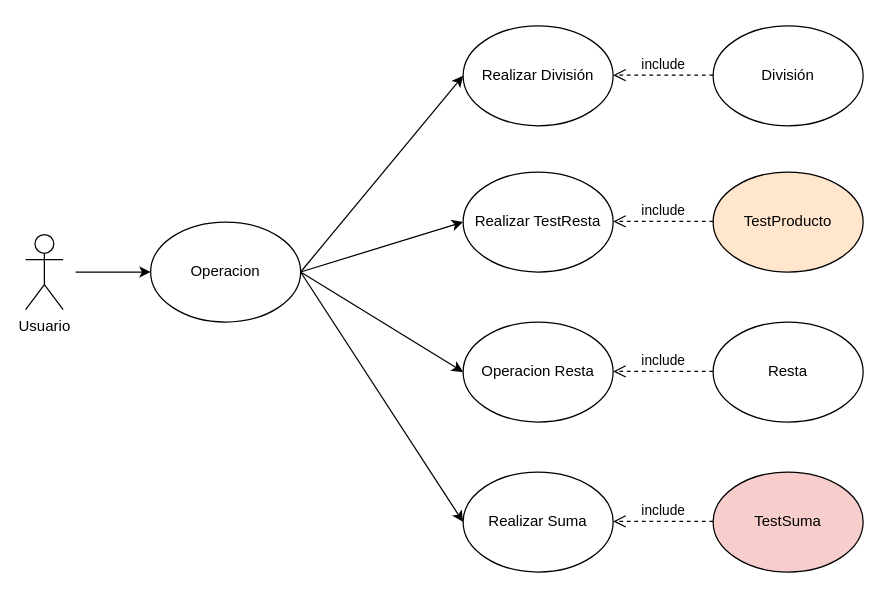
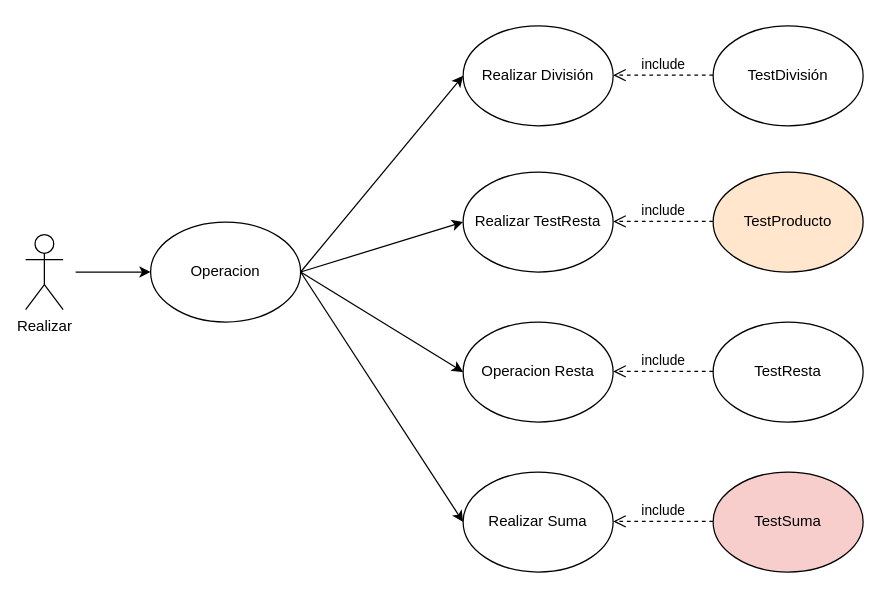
  <mxCell id="0" />
  <mxCell id="1" parent="0" />
- <mxCell id="2" value="Usuario" style="shape=umlActor;verticalLabelPosition=bottom;verticalAlign=top;html=1;outlineConnect=0;" vertex="1" parent="1"><mxGeometry x="20" y="187" width="30" height="60" as="geometry" /></mxCell>
+ <mxCell id="2" value="Realizar" style="shape=umlActor;verticalLabelPosition=bottom;verticalAlign=top;html=1;outlineConnect=0;" vertex="1" parent="1"><mxGeometry x="20" y="187" width="30" height="60" as="geometry" /></mxCell>
  <mxCell id="3" value="Realizar División" style="ellipse;whiteSpace=wrap;html=1;" vertex="1" parent="1"><mxGeometry x="370" y="20" width="120" height="80" as="geometry" /></mxCell>
  <mxCell id="4" value="Realizar TestResta" style="ellipse;whiteSpace=wrap;html=1;" vertex="1" parent="1"><mxGeometry x="370" y="137" width="120" height="80" as="geometry" /></mxCell>
  <mxCell id="5" value="Operacion Resta" style="ellipse;whiteSpace=wrap;html=1;" vertex="1" parent="1"><mxGeometry x="370" y="257" width="120" height="80" as="geometry" /></mxCell>
  <mxCell id="6" value="Realizar Suma" style="ellipse;whiteSpace=wrap;html=1;" vertex="1" parent="1"><mxGeometry x="370" y="377" width="120" height="80" as="geometry" /></mxCell>
- <mxCell id="7" value="División" style="ellipse;whiteSpace=wrap;html=1;" vertex="1" parent="1"><mxGeometry x="570" y="20" width="120" height="80" as="geometry" /></mxCell>
+ <mxCell id="7" value="TestDivisión" style="ellipse;whiteSpace=wrap;html=1;" vertex="1" parent="1"><mxGeometry x="570" y="20" width="120" height="80" as="geometry" /></mxCell>
  <mxCell id="8" value="TestProducto" style="ellipse;whiteSpace=wrap;html=1;fillColor=#ffe6cc;" vertex="1" parent="1"><mxGeometry x="570" y="137" width="120" height="80" as="geometry" /></mxCell>
- <mxCell id="9" value="Resta" style="ellipse;whiteSpace=wrap;html=1;" vertex="1" parent="1"><mxGeometry x="570" y="257" width="120" height="80" as="geometry" /></mxCell>
+ <mxCell id="9" value="TestResta" style="ellipse;whiteSpace=wrap;html=1;" vertex="1" parent="1"><mxGeometry x="570" y="257" width="120" height="80" as="geometry" /></mxCell>
  <mxCell id="10" value="TestSuma" style="ellipse;whiteSpace=wrap;html=1;fillColor=#f8cecc;" vertex="1" parent="1"><mxGeometry x="570" y="377" width="120" height="80" as="geometry" /></mxCell>
  <mxCell id="11" value="" style="endArrow=classic;html=1;entryX=0;entryY=0.5;entryDx=0;entryDy=0;" edge="1" parent="1" target="3"><mxGeometry width="50" height="50" relative="1" as="geometry"><mxPoint x="240" y="217" as="sourcePoint" /><mxPoint x="580" y="217" as="targetPoint" /></mxGeometry></mxCell>
  <mxCell id="12" value="" style="endArrow=classic;html=1;entryX=0;entryY=0.5;entryDx=0;entryDy=0;" edge="1" parent="1" target="4"><mxGeometry width="50" height="50" relative="1" as="geometry"><mxPoint x="240" y="217" as="sourcePoint" /><mxPoint x="580" y="217" as="targetPoint" /></mxGeometry></mxCell>
  <mxCell id="13" value="" style="endArrow=classic;html=1;entryX=0;entryY=0.5;entryDx=0;entryDy=0;" edge="1" parent="1" target="5"><mxGeometry width="50" height="50" relative="1" as="geometry"><mxPoint x="240" y="217" as="sourcePoint" /><mxPoint x="580" y="217" as="targetPoint" /></mxGeometry></mxCell>
  <mxCell id="14" value="" style="endArrow=classic;html=1;entryX=0;entryY=0.5;entryDx=0;entryDy=0;" edge="1" parent="1" target="6"><mxGeometry width="50" height="50" relative="1" as="geometry"><mxPoint x="240" y="217" as="sourcePoint" /><mxPoint x="580" y="217" as="targetPoint" /></mxGeometry></mxCell>
  <mxCell id="15" value="include" style="html=1;verticalAlign=bottom;endArrow=open;dashed=1;endSize=8;" edge="1" parent="1"><mxGeometry relative="1" as="geometry"><mxPoint x="570" y="416.5" as="sourcePoint" /><mxPoint x="490" y="416.5" as="targetPoint" /></mxGeometry></mxCell>
  <mxCell id="16" value="include" style="html=1;verticalAlign=bottom;endArrow=open;dashed=1;endSize=8;" edge="1" parent="1"><mxGeometry relative="1" as="geometry"><mxPoint x="570" y="296.5" as="sourcePoint" /><mxPoint x="490" y="296.5" as="targetPoint" /></mxGeometry></mxCell>
  <mxCell id="17" value="include" style="html=1;verticalAlign=bottom;endArrow=open;dashed=1;endSize=8;" edge="1" parent="1"><mxGeometry relative="1" as="geometry"><mxPoint x="570" y="176.5" as="sourcePoint" /><mxPoint x="490" y="176.5" as="targetPoint" /></mxGeometry></mxCell>
  <mxCell id="18" value="include" style="html=1;verticalAlign=bottom;endArrow=open;dashed=1;endSize=8;" edge="1" parent="1"><mxGeometry relative="1" as="geometry"><mxPoint x="570" y="59.5" as="sourcePoint" /><mxPoint x="490" y="59.5" as="targetPoint" /></mxGeometry></mxCell>
  <mxCell id="19" value="Operacion" style="ellipse;whiteSpace=wrap;html=1;" vertex="1" parent="1"><mxGeometry x="120" y="177" width="120" height="80" as="geometry" /></mxCell>
  <mxCell id="20" value="" style="endArrow=classic;html=1;entryX=0;entryY=0.5;entryDx=0;entryDy=0;" edge="1" parent="1" target="19"><mxGeometry width="50" height="50" relative="1" as="geometry"><mxPoint x="60" y="217" as="sourcePoint" /><mxPoint x="340" y="230" as="targetPoint" /></mxGeometry></mxCell>
